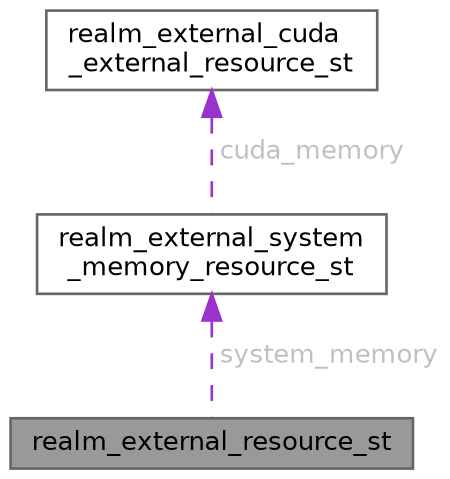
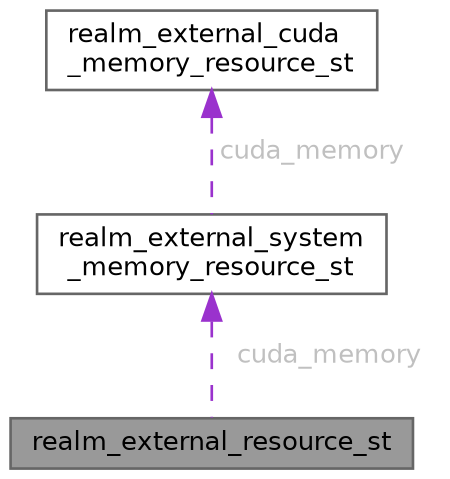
  digraph {
    node [color=gray40 fillcolor=white fontname=Helvetica fontsize=10 shape=box style=filled]
    edge [color=darkorchid3 dir=back fontcolor=grey fontname=Helvetica fontsize=10 labelfontname=Helvetica labelfontsize=10 style=dashed]
    n1 [fillcolor=grey60 fontcolor=black height=0.2 label=realm_external_resource_st width=0.4]
-   n2 [height=0.2 label="realm_external_cuda\l_external_resource_st" width=0.4]
+   n2 [height=0.2 label="realm_external_cuda\l_memory_resource_st" width=0.4]
    n3 [height=0.2 label="realm_external_system\l_memory_resource_st" width=0.4]
    n2 -> n3 [label=" cuda_memory"]
-   n3 -> n1 [label=" system_memory"]
+   n3 -> n1 [label=" cuda_memory"]
  }
